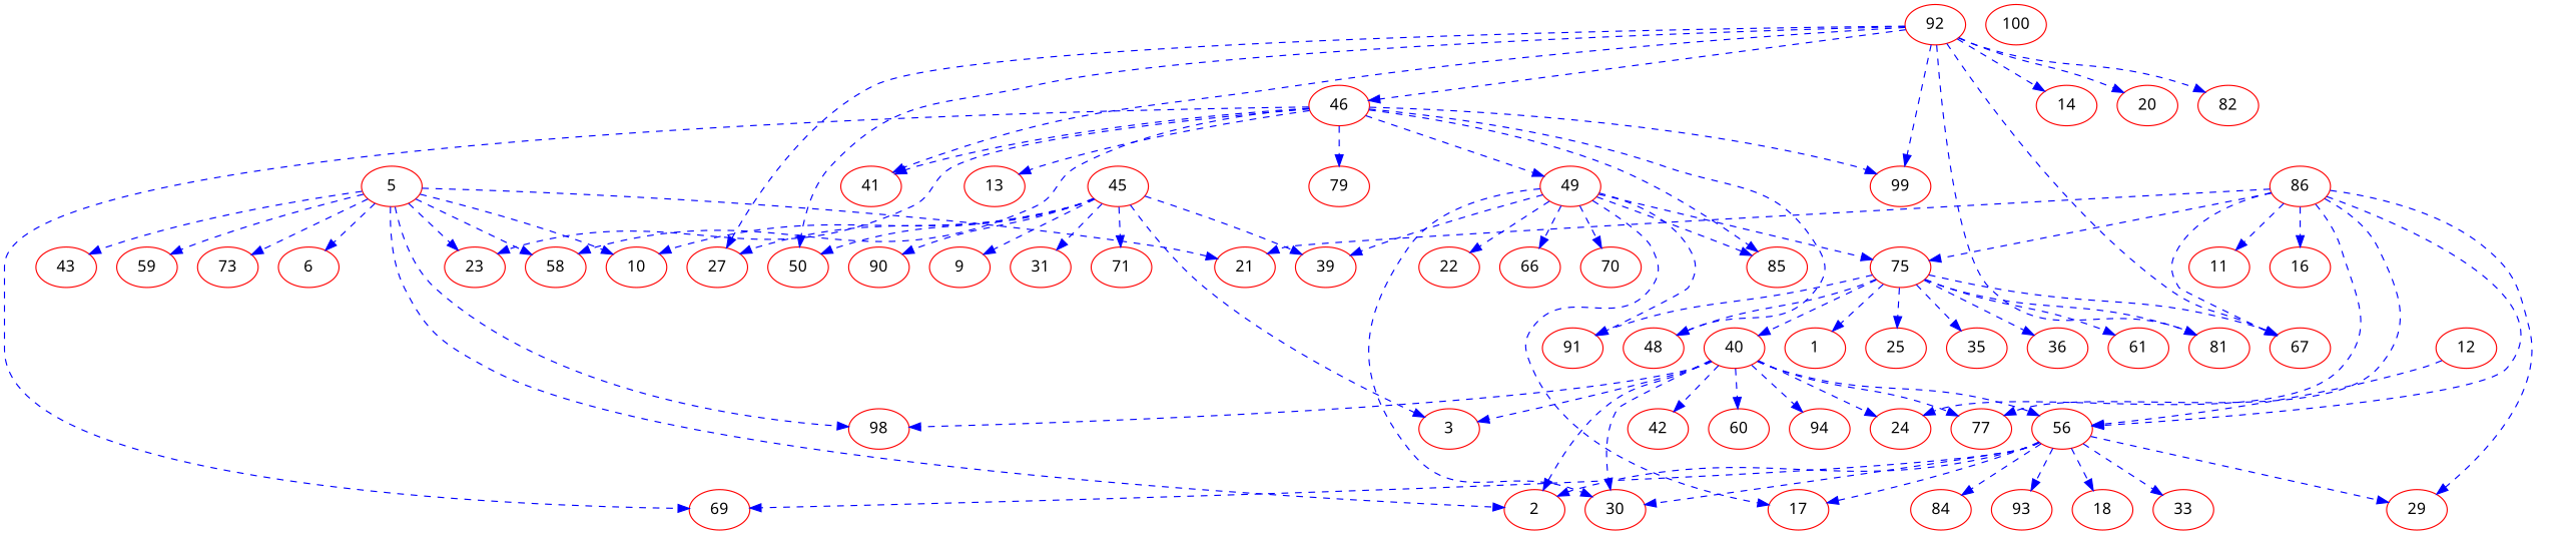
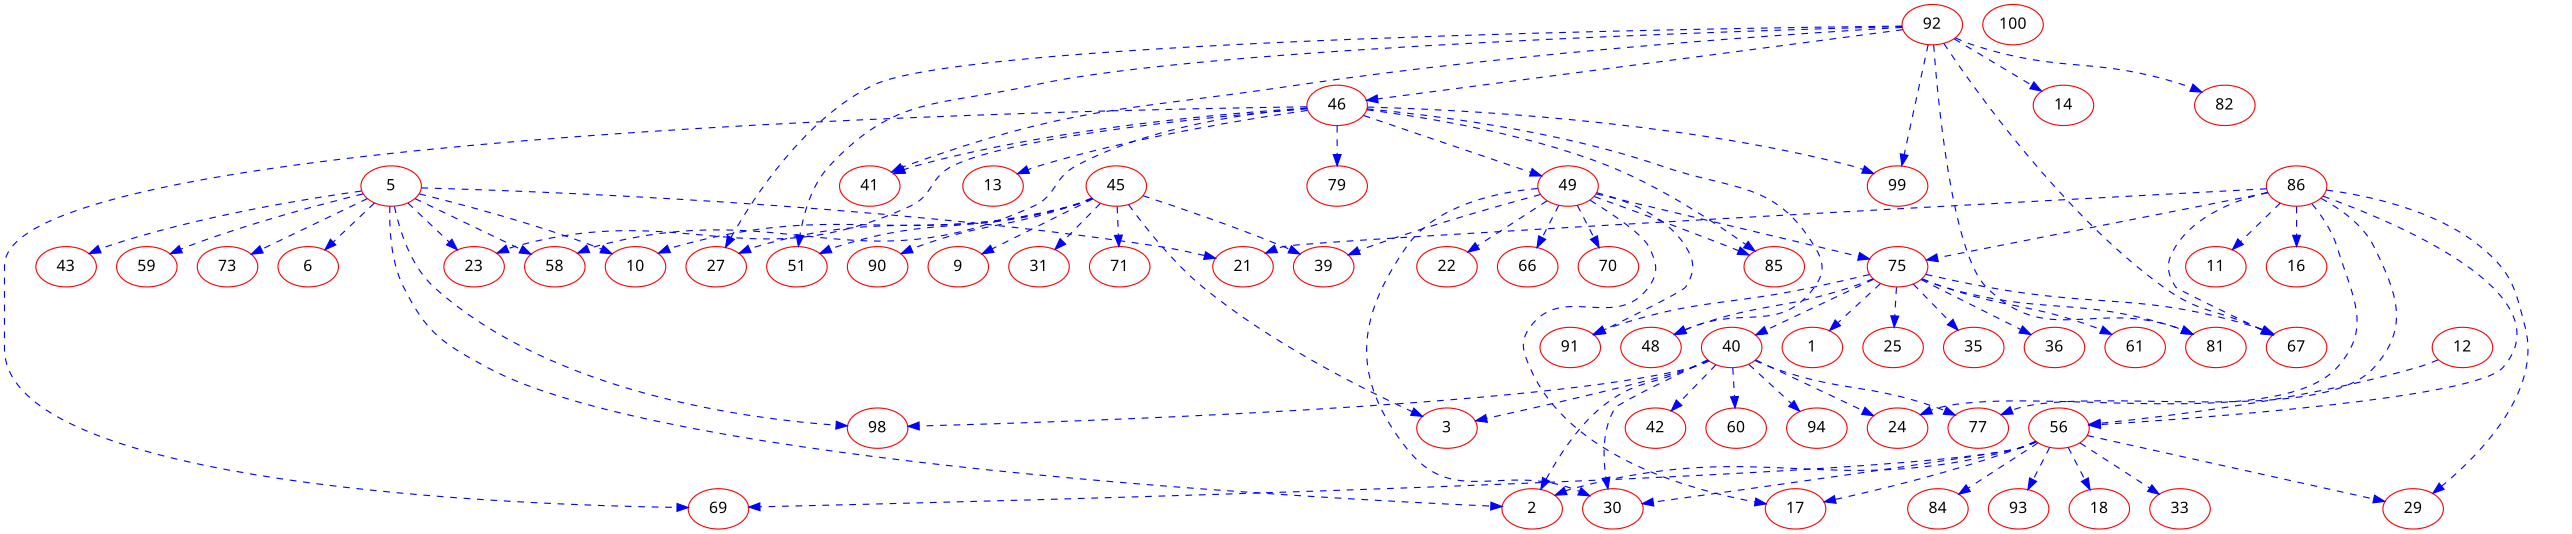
  digraph {
    fontname="Noto Sans"
    rankdir=TB
    node [color=Red fontname="Noto Sans"]
    edge [color=Blue fontname="Noto Sans" style=dashed]
    n1 [label=6]
    5
    2
    10
    21
    23
    43
    58
    59
    73
    98
    40
    3
    24
    30
    42
    56
    60
    77
    94
    69
    17
    18
    29
    33
    84
    93
    12
    45
    9
    27
    31
    39
-   50
+   50 [label=51]
    71
    90
    46
    13
    41
    48
    49
    79
    85
    99
    22
    66
    70
    75
    91
    1
    25
    35
    36
    61
    67
    81
    86
    11
    16
    92
    14
-   20
    82
    100
    5 -> n1
    5 -> 2
    5 -> 10
    5 -> 21
    5 -> 23
    5 -> 43
    5 -> 58
    5 -> 59
    5 -> 73
    5 -> 98
    40 -> 2
    40 -> 98
    40 -> 3
    40 -> 24
    40 -> 30
    40 -> 42
-   40 -> 56
    40 -> 60
    40 -> 77
    40 -> 94
    56 -> 2
    56 -> 30
    56 -> 69
    56 -> 17
    56 -> 18
    56 -> 29
    56 -> 33
    56 -> 84
    56 -> 93
    12 -> 56
    45 -> 10
    45 -> 3
    45 -> 9
    45 -> 27
    45 -> 31
    45 -> 39
    45 -> 50
    45 -> 71
    45 -> 90
    46 -> 23
    46 -> 58
    46 -> 69
    46 -> 13
    46 -> 41
    46 -> 48
    46 -> 49
    46 -> 79
    46 -> 85
    46 -> 99
    49 -> 30
    49 -> 17
    49 -> 39
    49 -> 85
    49 -> 22
    49 -> 66
    49 -> 70
    49 -> 75
    49 -> 91
    75 -> 40
    75 -> 48
    75 -> 91
    75 -> 1
    75 -> 25
    75 -> 35
    75 -> 36
    75 -> 61
    75 -> 67
    75 -> 81
    86 -> 21
    86 -> 24
    86 -> 56
    86 -> 77
    86 -> 29
    86 -> 75
    86 -> 67
    86 -> 11
    86 -> 16
    92 -> 27
    92 -> 50
    92 -> 46
    92 -> 41
    92 -> 99
    92 -> 67
    92 -> 81
    92 -> 14
-   92 -> 20
    92 -> 82
  }
